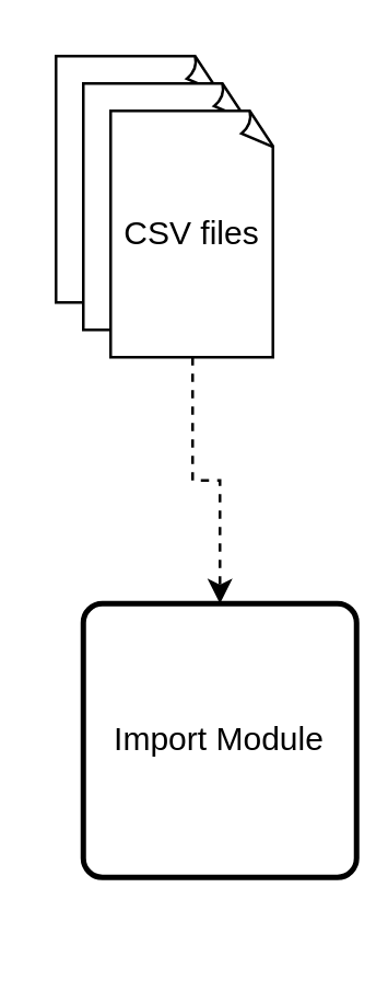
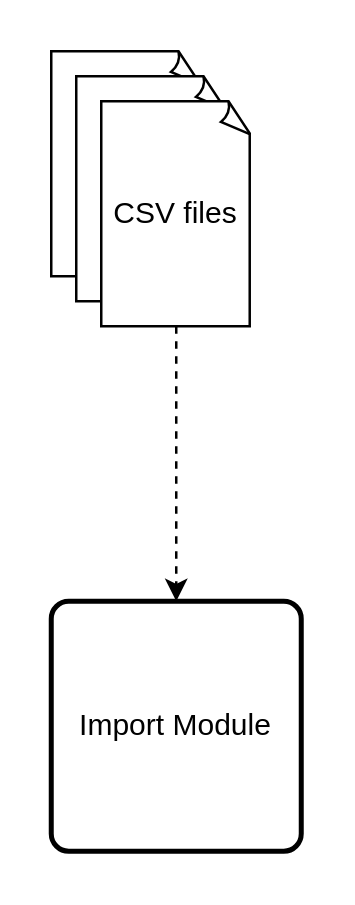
  <mxCell id="0" />
  <mxCell id="1" parent="0" />
  <mxCell id="2" value="" style="group" vertex="1" connectable="0" parent="1"><mxGeometry x="20" y="20" width="80" height="110" as="geometry" /></mxCell>
  <mxCell id="3" value="" style="whiteSpace=wrap;html=1;shape=mxgraph.basic.document" vertex="1" parent="2"><mxGeometry width="60" height="90" as="geometry" /></mxCell>
  <mxCell id="4" value="" style="whiteSpace=wrap;html=1;shape=mxgraph.basic.document" vertex="1" parent="2"><mxGeometry x="10" y="10" width="60" height="90" as="geometry" /></mxCell>
  <mxCell id="5" value="CSV files" style="whiteSpace=wrap;html=1;shape=mxgraph.basic.document" vertex="1" parent="2"><mxGeometry x="20" y="20" width="60" height="90" as="geometry" /></mxCell>
  <mxCell id="6" style="edgeStyle=orthogonalEdgeStyle;rounded=0;orthogonalLoop=1;jettySize=auto;html=1;exitX=0.5;exitY=1;exitDx=0;exitDy=0;exitPerimeter=0;dashed=1;" edge="1" parent="1" source="5" target="7"><mxGeometry relative="1" as="geometry"><mxPoint x="70" y="210" as="targetPoint" /></mxGeometry></mxCell>
- <mxCell id="7" value="Import Module" style="rounded=1;whiteSpace=wrap;html=1;absoluteArcSize=1;arcSize=14;strokeWidth=2;" vertex="1" parent="1"><mxGeometry x="30" y="220" width="100" height="100" as="geometry" /></mxCell>
+ <mxCell id="7" value="Import Module" style="rounded=1;whiteSpace=wrap;html=1;absoluteArcSize=1;arcSize=14;strokeWidth=2;" vertex="1" parent="1"><mxGeometry x="20" y="240" width="100" height="100" as="geometry" /></mxCell>
